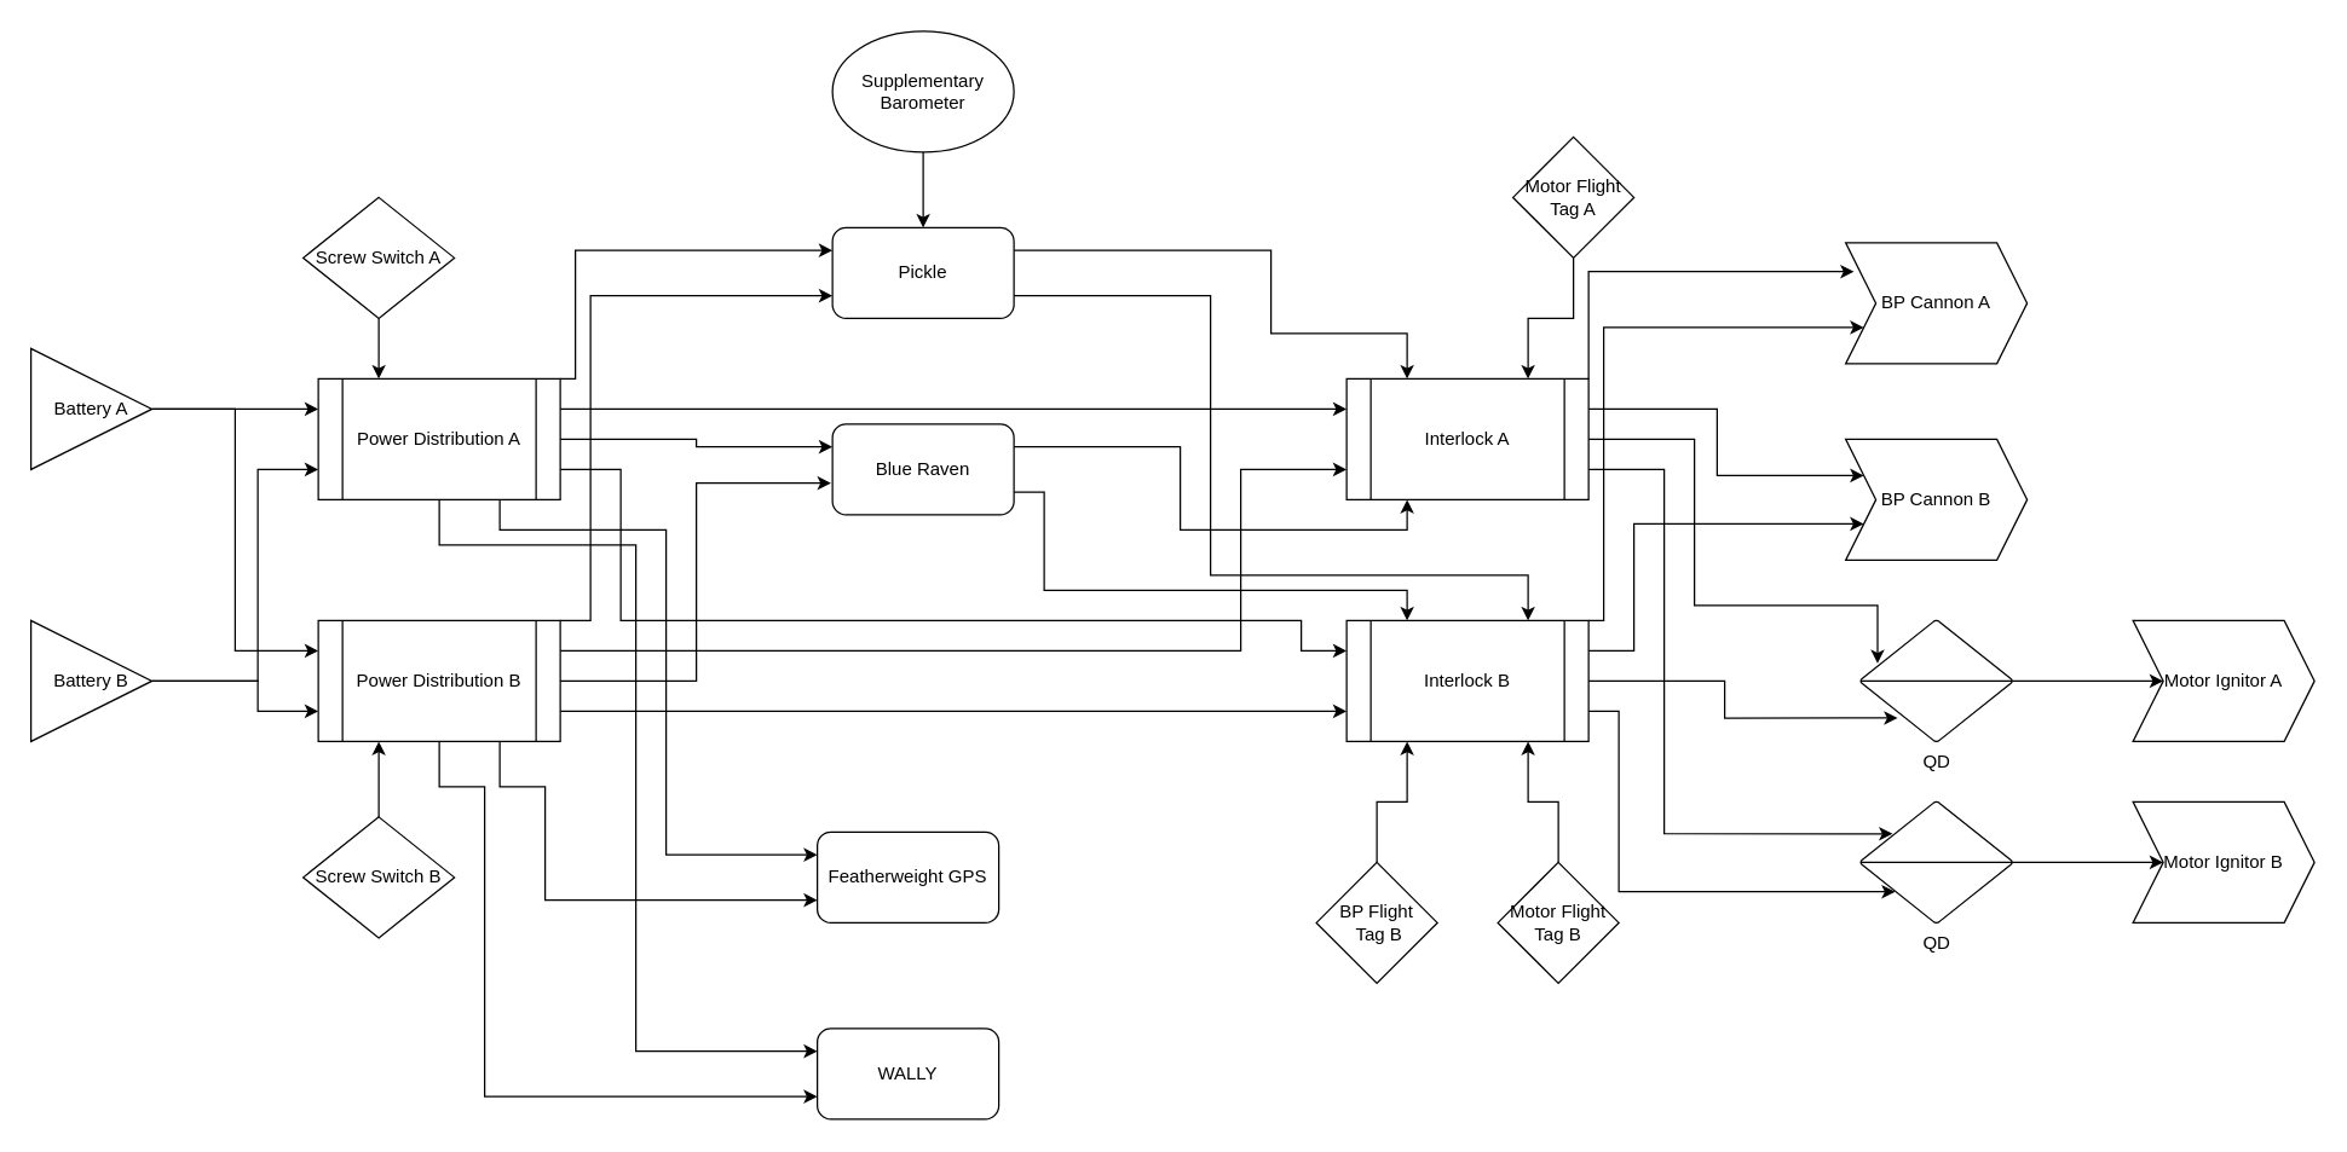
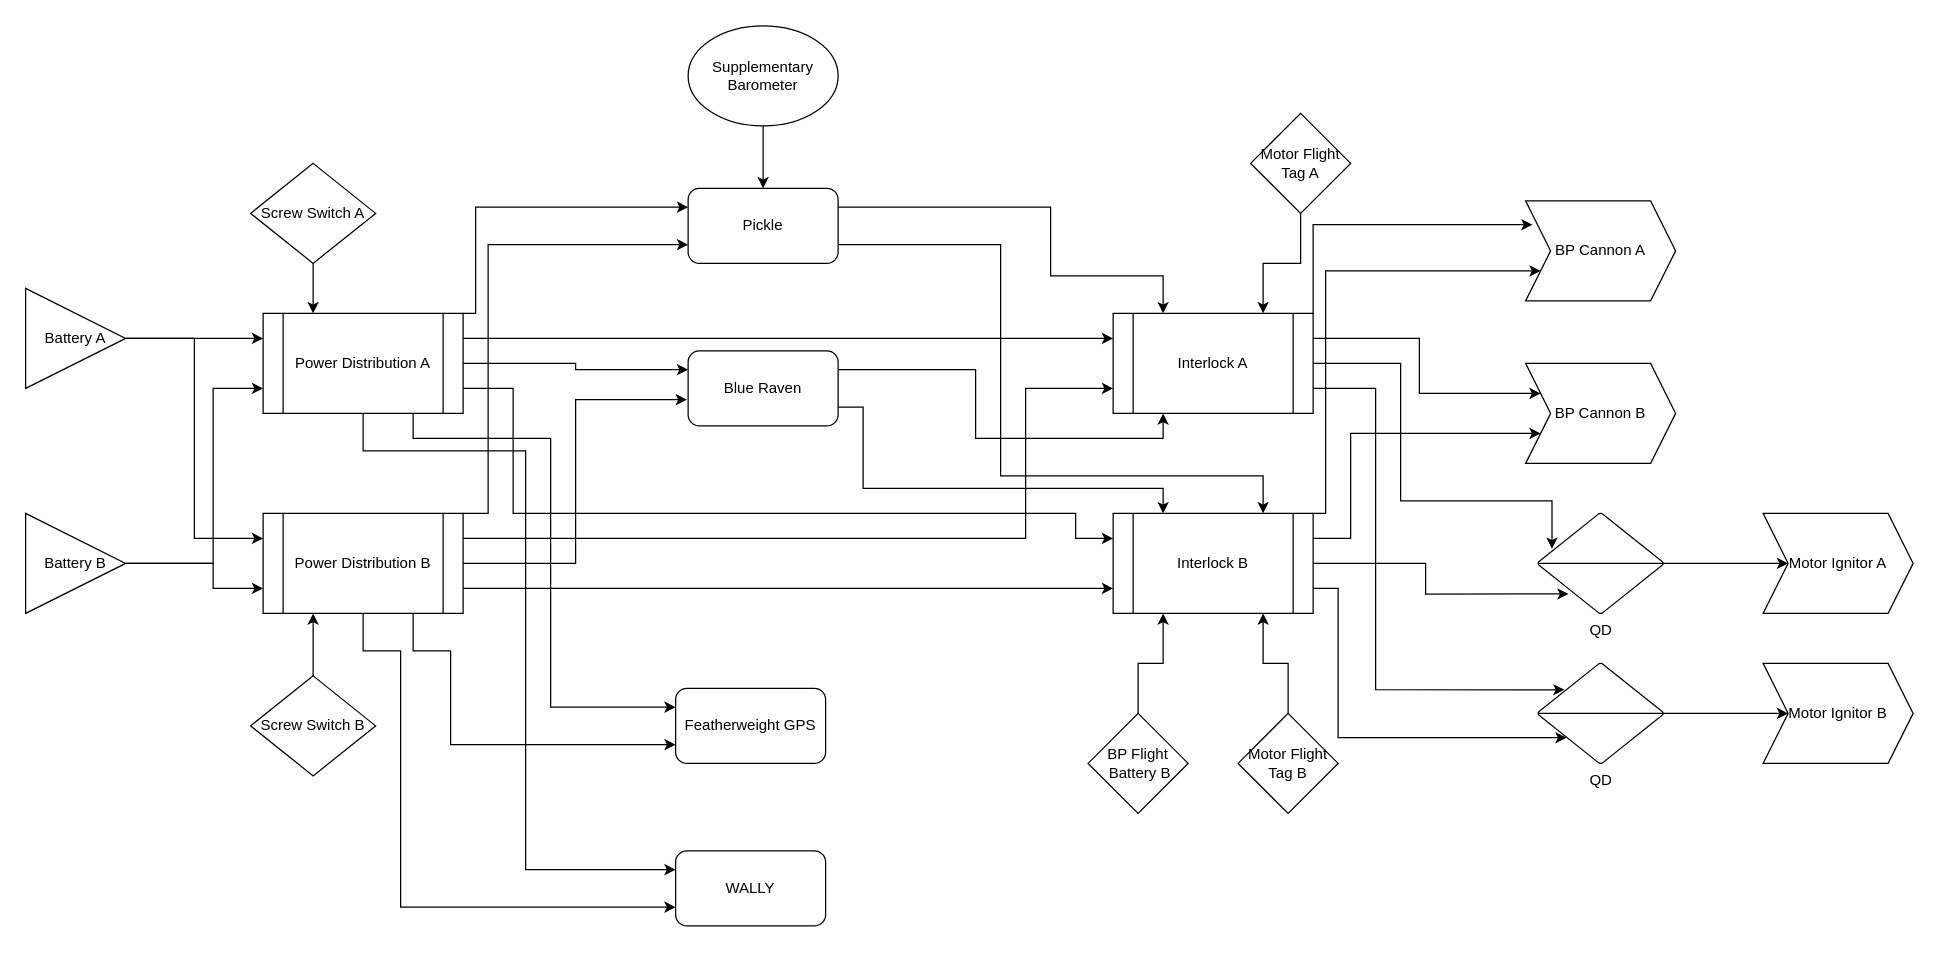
  <mxCell id="0" />
  <mxCell id="1" parent="0" />
  <mxCell id="2" style="edgeStyle=orthogonalEdgeStyle;rounded=0;orthogonalLoop=1;jettySize=auto;html=1;exitX=1;exitY=0;exitDx=0;exitDy=0;entryX=0;entryY=0.25;entryDx=0;entryDy=0;" edge="1" parent="1" source="8" target="27"><mxGeometry relative="1" as="geometry"><Array as="points"><mxPoint x="380" y="250" /><mxPoint x="380" y="165" /></Array></mxGeometry></mxCell>
  <mxCell id="3" style="edgeStyle=orthogonalEdgeStyle;rounded=0;orthogonalLoop=1;jettySize=auto;html=1;exitX=1;exitY=0.25;exitDx=0;exitDy=0;entryX=0;entryY=0.25;entryDx=0;entryDy=0;" edge="1" parent="1" source="8" target="36"><mxGeometry relative="1" as="geometry" /></mxCell>
  <mxCell id="4" style="edgeStyle=orthogonalEdgeStyle;rounded=0;orthogonalLoop=1;jettySize=auto;html=1;exitX=1;exitY=0.5;exitDx=0;exitDy=0;entryX=0;entryY=0.25;entryDx=0;entryDy=0;" edge="1" parent="1" source="8" target="30"><mxGeometry relative="1" as="geometry" /></mxCell>
  <mxCell id="5" style="edgeStyle=orthogonalEdgeStyle;rounded=0;orthogonalLoop=1;jettySize=auto;html=1;exitX=1;exitY=0.75;exitDx=0;exitDy=0;entryX=0;entryY=0.25;entryDx=0;entryDy=0;" edge="1" parent="1" source="8" target="39"><mxGeometry relative="1" as="geometry"><Array as="points"><mxPoint x="410" y="310" /><mxPoint x="410" y="410" /><mxPoint x="860" y="410" /><mxPoint x="860" y="430" /></Array></mxGeometry></mxCell>
  <mxCell id="6" style="edgeStyle=orthogonalEdgeStyle;rounded=0;orthogonalLoop=1;jettySize=auto;html=1;exitX=0.75;exitY=1;exitDx=0;exitDy=0;entryX=0;entryY=0.25;entryDx=0;entryDy=0;" edge="1" parent="1" source="8" target="32"><mxGeometry relative="1" as="geometry"><Array as="points"><mxPoint x="330" y="350" /><mxPoint x="440" y="350" /><mxPoint x="440" y="565" /></Array></mxGeometry></mxCell>
  <mxCell id="7" style="edgeStyle=orthogonalEdgeStyle;rounded=0;orthogonalLoop=1;jettySize=auto;html=1;exitX=0.5;exitY=1;exitDx=0;exitDy=0;entryX=0;entryY=0.25;entryDx=0;entryDy=0;" edge="1" parent="1" source="8" target="31"><mxGeometry relative="1" as="geometry"><Array as="points"><mxPoint x="290" y="360" /><mxPoint x="420" y="360" /><mxPoint x="420" y="695" /></Array></mxGeometry></mxCell>
  <mxCell id="8" value="Power Distribution A" style="shape=process;whiteSpace=wrap;html=1;backgroundOutline=1;" vertex="1" parent="1"><mxGeometry x="210" y="250" width="160" height="80" as="geometry" /></mxCell>
  <mxCell id="9" style="edgeStyle=orthogonalEdgeStyle;rounded=0;orthogonalLoop=1;jettySize=auto;html=1;exitX=1;exitY=0;exitDx=0;exitDy=0;entryX=0;entryY=0.75;entryDx=0;entryDy=0;" edge="1" parent="1" source="14" target="27"><mxGeometry relative="1" as="geometry"><Array as="points"><mxPoint x="390" y="410" /><mxPoint x="390" y="195" /></Array></mxGeometry></mxCell>
  <mxCell id="10" style="edgeStyle=orthogonalEdgeStyle;rounded=0;orthogonalLoop=1;jettySize=auto;html=1;exitX=1;exitY=0.25;exitDx=0;exitDy=0;entryX=0;entryY=0.75;entryDx=0;entryDy=0;" edge="1" parent="1" source="14" target="36"><mxGeometry relative="1" as="geometry"><Array as="points"><mxPoint x="820" y="430" /><mxPoint x="820" y="310" /></Array></mxGeometry></mxCell>
  <mxCell id="11" style="edgeStyle=orthogonalEdgeStyle;rounded=0;orthogonalLoop=1;jettySize=auto;html=1;exitX=1;exitY=0.75;exitDx=0;exitDy=0;entryX=0;entryY=0.75;entryDx=0;entryDy=0;" edge="1" parent="1" source="14" target="39"><mxGeometry relative="1" as="geometry" /></mxCell>
  <mxCell id="12" style="edgeStyle=orthogonalEdgeStyle;rounded=0;orthogonalLoop=1;jettySize=auto;html=1;exitX=0.75;exitY=1;exitDx=0;exitDy=0;entryX=0;entryY=0.75;entryDx=0;entryDy=0;" edge="1" parent="1" source="14" target="32"><mxGeometry relative="1" as="geometry"><Array as="points"><mxPoint x="330" y="520" /><mxPoint x="360" y="520" /><mxPoint x="360" y="595" /></Array></mxGeometry></mxCell>
  <mxCell id="13" style="edgeStyle=orthogonalEdgeStyle;rounded=0;orthogonalLoop=1;jettySize=auto;html=1;exitX=0.5;exitY=1;exitDx=0;exitDy=0;entryX=0;entryY=0.75;entryDx=0;entryDy=0;" edge="1" parent="1" source="14" target="31"><mxGeometry relative="1" as="geometry"><Array as="points"><mxPoint x="290" y="520" /><mxPoint x="320" y="520" /><mxPoint x="320" y="725" /></Array></mxGeometry></mxCell>
  <mxCell id="14" value="Power Distribution B" style="shape=process;whiteSpace=wrap;html=1;backgroundOutline=1;" vertex="1" parent="1"><mxGeometry x="210" y="410" width="160" height="80" as="geometry" /></mxCell>
  <mxCell id="15" style="edgeStyle=orthogonalEdgeStyle;rounded=0;orthogonalLoop=1;jettySize=auto;html=1;exitX=1;exitY=0.5;exitDx=0;exitDy=0;entryX=0;entryY=0.75;entryDx=0;entryDy=0;" edge="1" parent="1" source="17" target="14"><mxGeometry relative="1" as="geometry"><Array as="points"><mxPoint x="170" y="450" /><mxPoint x="170" y="470" /></Array></mxGeometry></mxCell>
  <mxCell id="16" style="edgeStyle=orthogonalEdgeStyle;rounded=0;orthogonalLoop=1;jettySize=auto;html=1;exitX=1;exitY=0.5;exitDx=0;exitDy=0;entryX=0;entryY=0.75;entryDx=0;entryDy=0;" edge="1" parent="1" source="17" target="8"><mxGeometry relative="1" as="geometry"><Array as="points"><mxPoint x="170" y="450" /><mxPoint x="170" y="310" /></Array></mxGeometry></mxCell>
  <mxCell id="17" value="Battery B" style="triangle;whiteSpace=wrap;html=1;" vertex="1" parent="1"><mxGeometry x="20" y="410" width="80" height="80" as="geometry" /></mxCell>
  <mxCell id="18" style="edgeStyle=orthogonalEdgeStyle;rounded=0;orthogonalLoop=1;jettySize=auto;html=1;exitX=1;exitY=0.5;exitDx=0;exitDy=0;entryX=0;entryY=0.25;entryDx=0;entryDy=0;" edge="1" parent="1" source="20" target="8"><mxGeometry relative="1" as="geometry" /></mxCell>
  <mxCell id="19" style="edgeStyle=orthogonalEdgeStyle;rounded=0;orthogonalLoop=1;jettySize=auto;html=1;exitX=1;exitY=0.5;exitDx=0;exitDy=0;entryX=0;entryY=0.25;entryDx=0;entryDy=0;" edge="1" parent="1" source="20" target="14"><mxGeometry relative="1" as="geometry" /></mxCell>
  <mxCell id="20" value="Battery A" style="triangle;whiteSpace=wrap;html=1;" vertex="1" parent="1"><mxGeometry x="20" y="230" width="80" height="80" as="geometry" /></mxCell>
  <mxCell id="21" style="edgeStyle=orthogonalEdgeStyle;rounded=0;orthogonalLoop=1;jettySize=auto;html=1;exitX=0.5;exitY=1;exitDx=0;exitDy=0;entryX=0.25;entryY=0;entryDx=0;entryDy=0;" edge="1" parent="1" source="22" target="8"><mxGeometry relative="1" as="geometry" /></mxCell>
  <mxCell id="22" value="Screw Switch A" style="rhombus;whiteSpace=wrap;html=1;" vertex="1" parent="1"><mxGeometry x="200" y="130" width="100" height="80" as="geometry" /></mxCell>
  <mxCell id="23" style="edgeStyle=orthogonalEdgeStyle;rounded=0;orthogonalLoop=1;jettySize=auto;html=1;exitX=0.5;exitY=0;exitDx=0;exitDy=0;entryX=0.25;entryY=1;entryDx=0;entryDy=0;" edge="1" parent="1" source="24" target="14"><mxGeometry relative="1" as="geometry" /></mxCell>
  <mxCell id="24" value="Screw Switch B" style="rhombus;whiteSpace=wrap;html=1;" vertex="1" parent="1"><mxGeometry x="200" y="540" width="100" height="80" as="geometry" /></mxCell>
  <mxCell id="25" style="edgeStyle=orthogonalEdgeStyle;rounded=0;orthogonalLoop=1;jettySize=auto;html=1;exitX=1;exitY=0.25;exitDx=0;exitDy=0;entryX=0.25;entryY=0;entryDx=0;entryDy=0;" edge="1" parent="1" source="27" target="36"><mxGeometry relative="1" as="geometry"><Array as="points"><mxPoint x="840" y="165" /><mxPoint x="840" y="220" /><mxPoint x="930" y="220" /></Array></mxGeometry></mxCell>
  <mxCell id="26" style="edgeStyle=orthogonalEdgeStyle;rounded=0;orthogonalLoop=1;jettySize=auto;html=1;exitX=1;exitY=0.75;exitDx=0;exitDy=0;entryX=0.75;entryY=0;entryDx=0;entryDy=0;" edge="1" parent="1" source="27" target="39"><mxGeometry relative="1" as="geometry"><Array as="points"><mxPoint x="800" y="195" /><mxPoint x="800" y="380" /><mxPoint x="1010" y="380" /></Array></mxGeometry></mxCell>
  <mxCell id="27" value="Pickle" style="rounded=1;whiteSpace=wrap;html=1;" vertex="1" parent="1"><mxGeometry x="550" y="150" width="120" height="60" as="geometry" /></mxCell>
  <mxCell id="28" style="edgeStyle=orthogonalEdgeStyle;rounded=0;orthogonalLoop=1;jettySize=auto;html=1;exitX=1;exitY=0.25;exitDx=0;exitDy=0;entryX=0.25;entryY=1;entryDx=0;entryDy=0;" edge="1" parent="1" source="30" target="36"><mxGeometry relative="1" as="geometry" /></mxCell>
  <mxCell id="29" style="edgeStyle=orthogonalEdgeStyle;rounded=0;orthogonalLoop=1;jettySize=auto;html=1;exitX=1;exitY=0.75;exitDx=0;exitDy=0;entryX=0.25;entryY=0;entryDx=0;entryDy=0;" edge="1" parent="1" source="30" target="39"><mxGeometry relative="1" as="geometry"><Array as="points"><mxPoint x="690" y="325" /><mxPoint x="690" y="390" /><mxPoint x="930" y="390" /></Array></mxGeometry></mxCell>
  <mxCell id="30" value="Blue Raven" style="rounded=1;whiteSpace=wrap;html=1;" vertex="1" parent="1"><mxGeometry x="550" y="280" width="120" height="60" as="geometry" /></mxCell>
  <mxCell id="31" value="WALLY" style="rounded=1;whiteSpace=wrap;html=1;" vertex="1" parent="1"><mxGeometry x="540" y="680" width="120" height="60" as="geometry" /></mxCell>
  <mxCell id="32" value="Featherweight GPS" style="rounded=1;whiteSpace=wrap;html=1;" vertex="1" parent="1"><mxGeometry x="540" y="550" width="120" height="60" as="geometry" /></mxCell>
  <mxCell id="33" style="edgeStyle=orthogonalEdgeStyle;rounded=0;orthogonalLoop=1;jettySize=auto;html=1;exitX=0.5;exitY=1;exitDx=0;exitDy=0;entryX=0.5;entryY=0;entryDx=0;entryDy=0;" edge="1" parent="1" source="34" target="27"><mxGeometry relative="1" as="geometry" /></mxCell>
  <mxCell id="34" value="Supplementary Barometer" style="ellipse;whiteSpace=wrap;html=1;" vertex="1" parent="1"><mxGeometry x="550" y="20" width="120" height="80" as="geometry" /></mxCell>
  <mxCell id="35" style="edgeStyle=orthogonalEdgeStyle;rounded=0;orthogonalLoop=1;jettySize=auto;html=1;exitX=1;exitY=0.25;exitDx=0;exitDy=0;entryX=0;entryY=0.25;entryDx=0;entryDy=0;" edge="1" parent="1" source="36" target="41"><mxGeometry relative="1" as="geometry" /></mxCell>
  <mxCell id="36" value="Interlock A" style="shape=process;whiteSpace=wrap;html=1;backgroundOutline=1;" vertex="1" parent="1"><mxGeometry x="890" y="250" width="160" height="80" as="geometry" /></mxCell>
  <mxCell id="37" style="edgeStyle=orthogonalEdgeStyle;rounded=0;orthogonalLoop=1;jettySize=auto;html=1;exitX=1;exitY=0;exitDx=0;exitDy=0;entryX=0;entryY=0.75;entryDx=0;entryDy=0;" edge="1" parent="1" source="39" target="40"><mxGeometry relative="1" as="geometry"><Array as="points"><mxPoint x="1060" y="410" /><mxPoint x="1060" y="216" /></Array></mxGeometry></mxCell>
  <mxCell id="38" style="edgeStyle=orthogonalEdgeStyle;rounded=0;orthogonalLoop=1;jettySize=auto;html=1;exitX=1;exitY=0.25;exitDx=0;exitDy=0;entryX=0;entryY=0.75;entryDx=0;entryDy=0;" edge="1" parent="1" source="39" target="41"><mxGeometry relative="1" as="geometry"><Array as="points"><mxPoint x="1080" y="430" /><mxPoint x="1080" y="346" /></Array></mxGeometry></mxCell>
  <mxCell id="39" value="Interlock B" style="shape=process;whiteSpace=wrap;html=1;backgroundOutline=1;" vertex="1" parent="1"><mxGeometry x="890" y="410" width="160" height="80" as="geometry" /></mxCell>
  <mxCell id="40" value="BP Cannon A" style="shape=step;perimeter=stepPerimeter;whiteSpace=wrap;html=1;fixedSize=1;" vertex="1" parent="1"><mxGeometry x="1220" y="160" width="120" height="80" as="geometry" /></mxCell>
  <mxCell id="41" value="BP Cannon B" style="shape=step;perimeter=stepPerimeter;whiteSpace=wrap;html=1;fixedSize=1;" vertex="1" parent="1"><mxGeometry x="1220" y="290" width="120" height="80" as="geometry" /></mxCell>
  <mxCell id="42" value="Motor Ignitor A" style="shape=step;perimeter=stepPerimeter;whiteSpace=wrap;html=1;fixedSize=1;" vertex="1" parent="1"><mxGeometry x="1410" y="410" width="120" height="80" as="geometry" /></mxCell>
  <mxCell id="43" value="Motor Ignitor B" style="shape=step;perimeter=stepPerimeter;whiteSpace=wrap;html=1;fixedSize=1;" vertex="1" parent="1"><mxGeometry x="1410" y="530" width="120" height="80" as="geometry" /></mxCell>
  <mxCell id="44" style="edgeStyle=orthogonalEdgeStyle;rounded=0;orthogonalLoop=1;jettySize=auto;html=1;exitX=0.5;exitY=1;exitDx=0;exitDy=0;entryX=0.75;entryY=0;entryDx=0;entryDy=0;" edge="1" parent="1" source="45" target="36"><mxGeometry relative="1" as="geometry" /></mxCell>
  <mxCell id="45" value="Motor Flight Tag A" style="rhombus;whiteSpace=wrap;html=1;" vertex="1" parent="1"><mxGeometry x="1000" y="90" width="80" height="80" as="geometry" /></mxCell>
  <mxCell id="46" style="edgeStyle=orthogonalEdgeStyle;rounded=0;orthogonalLoop=1;jettySize=auto;html=1;exitX=0.5;exitY=0;exitDx=0;exitDy=0;entryX=0.25;entryY=1;entryDx=0;entryDy=0;" edge="1" parent="1" source="47" target="39"><mxGeometry relative="1" as="geometry" /></mxCell>
- <mxCell id="47" value="BP Flight&lt;br&gt;&amp;nbsp;Tag B" style="rhombus;whiteSpace=wrap;html=1;" vertex="1" parent="1"><mxGeometry x="870" y="570" width="80" height="80" as="geometry" /></mxCell>
+ <mxCell id="47" value="BP Flight&lt;br&gt;&amp;nbsp;Battery B" style="rhombus;whiteSpace=wrap;html=1;" vertex="1" parent="1"><mxGeometry x="870" y="570" width="80" height="80" as="geometry" /></mxCell>
  <mxCell id="48" style="edgeStyle=orthogonalEdgeStyle;rounded=0;orthogonalLoop=1;jettySize=auto;html=1;exitX=0.5;exitY=0;exitDx=0;exitDy=0;entryX=0.75;entryY=1;entryDx=0;entryDy=0;" edge="1" parent="1" source="49" target="39"><mxGeometry relative="1" as="geometry" /></mxCell>
  <mxCell id="49" value="Motor Flight Tag B" style="rhombus;whiteSpace=wrap;html=1;" vertex="1" parent="1"><mxGeometry x="990" y="570" width="80" height="80" as="geometry" /></mxCell>
  <mxCell id="50" style="edgeStyle=orthogonalEdgeStyle;rounded=0;orthogonalLoop=1;jettySize=auto;html=1;exitX=1;exitY=0.5;exitDx=0;exitDy=0;entryX=-0.008;entryY=0.65;entryDx=0;entryDy=0;entryPerimeter=0;" edge="1" parent="1" source="14" target="30"><mxGeometry relative="1" as="geometry" /></mxCell>
  <mxCell id="51" style="edgeStyle=orthogonalEdgeStyle;rounded=0;orthogonalLoop=1;jettySize=auto;html=1;exitX=1;exitY=0;exitDx=0;exitDy=0;entryX=0.046;entryY=0.238;entryDx=0;entryDy=0;entryPerimeter=0;" edge="1" parent="1" source="36" target="40"><mxGeometry relative="1" as="geometry"><Array as="points"><mxPoint x="1050" y="179" /></Array></mxGeometry></mxCell>
  <mxCell id="52" style="edgeStyle=orthogonalEdgeStyle;rounded=0;orthogonalLoop=1;jettySize=auto;html=1;exitX=1;exitY=0.5;exitDx=0;exitDy=0;exitPerimeter=0;entryX=0;entryY=0.5;entryDx=0;entryDy=0;" edge="1" parent="1" source="53" target="42"><mxGeometry relative="1" as="geometry" /></mxCell>
  <mxCell id="53" value="QD" style="verticalLabelPosition=bottom;verticalAlign=top;html=1;shape=mxgraph.flowchart.sort;" vertex="1" parent="1"><mxGeometry x="1230" y="410" width="100" height="80" as="geometry" /></mxCell>
  <mxCell id="54" style="edgeStyle=orthogonalEdgeStyle;rounded=0;orthogonalLoop=1;jettySize=auto;html=1;exitX=1;exitY=0.5;exitDx=0;exitDy=0;exitPerimeter=0;" edge="1" parent="1" source="55" target="43"><mxGeometry relative="1" as="geometry" /></mxCell>
  <mxCell id="55" value="QD" style="verticalLabelPosition=bottom;verticalAlign=top;html=1;shape=mxgraph.flowchart.sort;" vertex="1" parent="1"><mxGeometry x="1230" y="530" width="100" height="80" as="geometry" /></mxCell>
  <mxCell id="56" style="edgeStyle=orthogonalEdgeStyle;rounded=0;orthogonalLoop=1;jettySize=auto;html=1;exitX=1;exitY=0.5;exitDx=0;exitDy=0;entryX=0.111;entryY=0.354;entryDx=0;entryDy=0;entryPerimeter=0;" edge="1" parent="1" source="36" target="53"><mxGeometry relative="1" as="geometry"><Array as="points"><mxPoint x="1120" y="290" /><mxPoint x="1120" y="400" /><mxPoint x="1241" y="400" /></Array></mxGeometry></mxCell>
  <mxCell id="57" style="edgeStyle=orthogonalEdgeStyle;rounded=0;orthogonalLoop=1;jettySize=auto;html=1;exitX=1;exitY=0.5;exitDx=0;exitDy=0;entryX=0.244;entryY=0.806;entryDx=0;entryDy=0;entryPerimeter=0;" edge="1" parent="1" source="39" target="53"><mxGeometry relative="1" as="geometry" /></mxCell>
  <mxCell id="58" style="edgeStyle=orthogonalEdgeStyle;rounded=0;orthogonalLoop=1;jettySize=auto;html=1;exitX=1;exitY=0.75;exitDx=0;exitDy=0;entryX=0.211;entryY=0.264;entryDx=0;entryDy=0;entryPerimeter=0;" edge="1" parent="1" source="36" target="55"><mxGeometry relative="1" as="geometry"><Array as="points"><mxPoint x="1100" y="310" /><mxPoint x="1100" y="551" /></Array></mxGeometry></mxCell>
  <mxCell id="59" style="edgeStyle=orthogonalEdgeStyle;rounded=0;orthogonalLoop=1;jettySize=auto;html=1;exitX=1;exitY=0.75;exitDx=0;exitDy=0;entryX=0.228;entryY=0.743;entryDx=0;entryDy=0;entryPerimeter=0;" edge="1" parent="1" source="39" target="55"><mxGeometry relative="1" as="geometry"><Array as="points"><mxPoint x="1070" y="470" /><mxPoint x="1070" y="589" /></Array></mxGeometry></mxCell>
